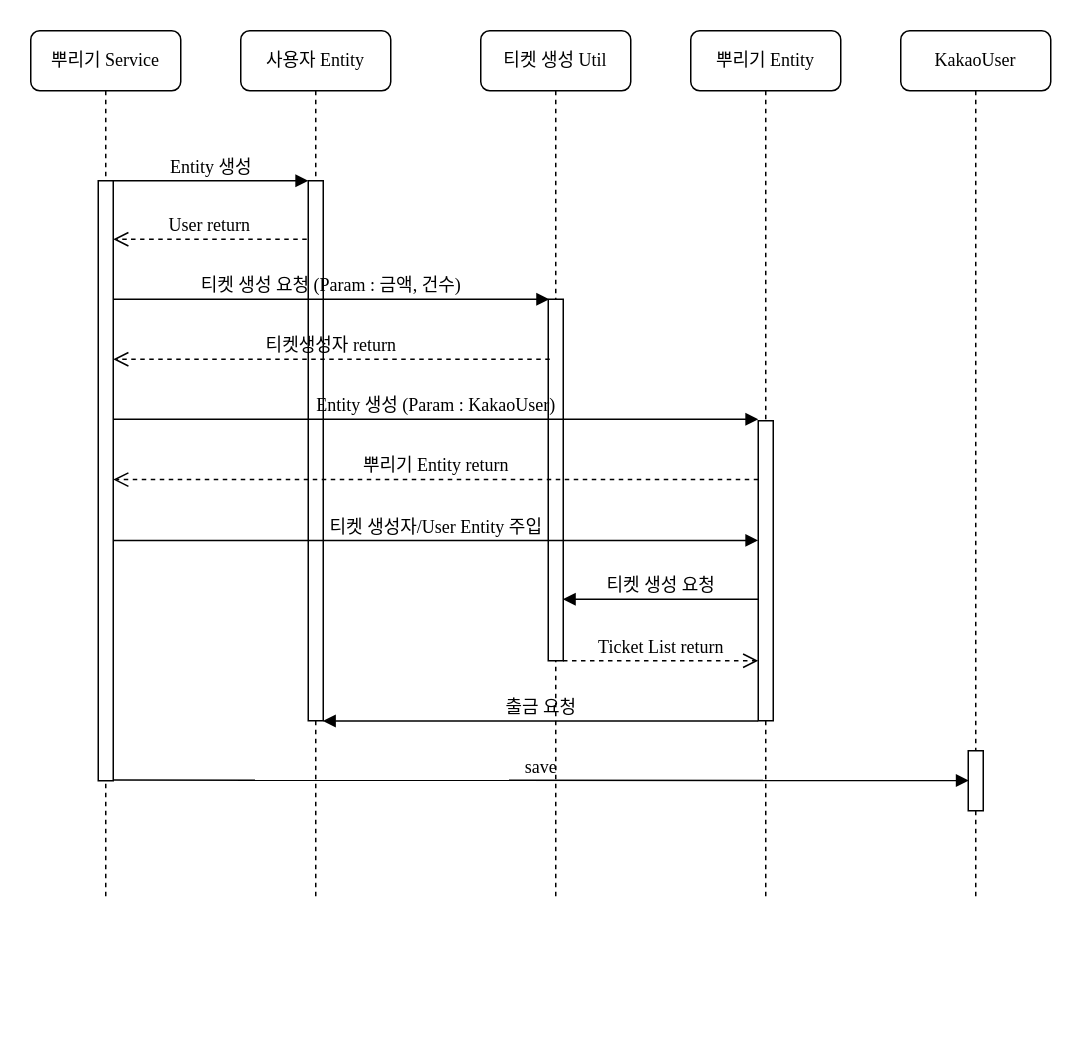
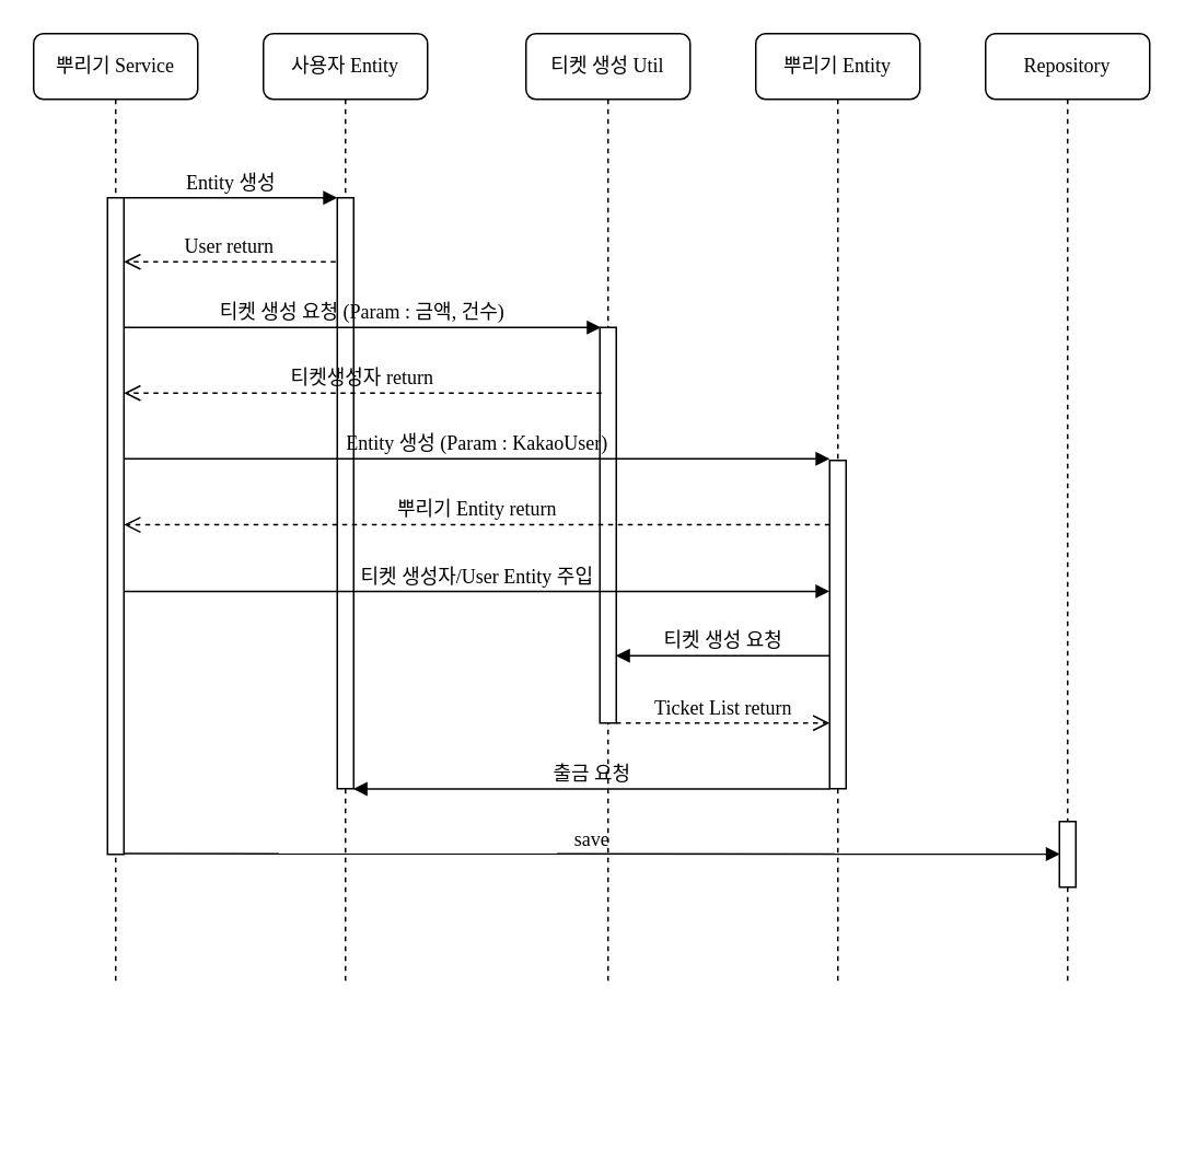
  <mxCell id="0" />
  <mxCell id="1" parent="0" />
  <mxCell id="2" value="사용자 Entity" style="shape=umlLifeline;perimeter=lifelinePerimeter;whiteSpace=wrap;html=1;container=1;collapsible=0;recursiveResize=0;outlineConnect=0;rounded=1;shadow=0;comic=0;labelBackgroundColor=none;strokeWidth=1;fontFamily=Verdana;fontSize=12;align=center;" parent="1" vertex="1"><mxGeometry x="160" y="20" width="100" height="580" as="geometry" /></mxCell>
  <mxCell id="3" value="" style="html=1;points=[];perimeter=orthogonalPerimeter;rounded=0;shadow=0;comic=0;labelBackgroundColor=none;strokeWidth=1;fontFamily=Verdana;fontSize=12;align=center;" parent="2" vertex="1"><mxGeometry x="45" y="100" width="10" height="360" as="geometry" /></mxCell>
  <mxCell id="4" value="티켓 생성 Util" style="shape=umlLifeline;perimeter=lifelinePerimeter;whiteSpace=wrap;html=1;container=1;collapsible=0;recursiveResize=0;outlineConnect=0;rounded=1;shadow=0;comic=0;labelBackgroundColor=none;strokeWidth=1;fontFamily=Verdana;fontSize=12;align=center;" parent="1" vertex="1"><mxGeometry x="320" y="20" width="100" height="580" as="geometry" /></mxCell>
  <mxCell id="5" value="" style="html=1;points=[];perimeter=orthogonalPerimeter;rounded=0;shadow=0;comic=0;labelBackgroundColor=none;strokeWidth=1;fontFamily=Verdana;fontSize=12;align=center;" parent="4" vertex="1"><mxGeometry x="45" y="179" width="10" height="241" as="geometry" /></mxCell>
  <mxCell id="6" value="뿌리기 Entity" style="shape=umlLifeline;perimeter=lifelinePerimeter;whiteSpace=wrap;html=1;container=1;collapsible=0;recursiveResize=0;outlineConnect=0;rounded=1;shadow=0;comic=0;labelBackgroundColor=none;strokeWidth=1;fontFamily=Verdana;fontSize=12;align=center;" parent="1" vertex="1"><mxGeometry x="460" y="20" width="100" height="580" as="geometry" /></mxCell>
- <mxCell id="7" value="KakaoUser" style="shape=umlLifeline;perimeter=lifelinePerimeter;whiteSpace=wrap;html=1;container=1;collapsible=0;recursiveResize=0;outlineConnect=0;rounded=1;shadow=0;comic=0;labelBackgroundColor=none;strokeWidth=1;fontFamily=Verdana;fontSize=12;align=center;" parent="1" vertex="1"><mxGeometry x="600" y="20" width="100" height="580" as="geometry" /></mxCell>
+ <mxCell id="7" value="Repository" style="shape=umlLifeline;perimeter=lifelinePerimeter;whiteSpace=wrap;html=1;container=1;collapsible=0;recursiveResize=0;outlineConnect=0;rounded=1;shadow=0;comic=0;labelBackgroundColor=none;strokeWidth=1;fontFamily=Verdana;fontSize=12;align=center;" parent="1" vertex="1"><mxGeometry x="600" y="20" width="100" height="580" as="geometry" /></mxCell>
  <mxCell id="8" value="" style="html=1;points=[];perimeter=orthogonalPerimeter;rounded=0;shadow=0;comic=0;labelBackgroundColor=none;strokeWidth=1;fontFamily=Verdana;fontSize=12;align=center;" vertex="1" parent="7"><mxGeometry x="45" y="480" width="10" height="40" as="geometry" /></mxCell>
  <mxCell id="9" value="뿌리기 Service" style="shape=umlLifeline;perimeter=lifelinePerimeter;whiteSpace=wrap;html=1;container=1;collapsible=0;recursiveResize=0;outlineConnect=0;rounded=1;shadow=0;comic=0;labelBackgroundColor=none;strokeWidth=1;fontFamily=Verdana;fontSize=12;align=center;" parent="1" vertex="1"><mxGeometry x="20" y="20" width="100" height="580" as="geometry" /></mxCell>
  <mxCell id="10" value="" style="html=1;points=[];perimeter=orthogonalPerimeter;rounded=0;shadow=0;comic=0;labelBackgroundColor=none;strokeWidth=1;fontFamily=Verdana;fontSize=12;align=center;" parent="9" vertex="1"><mxGeometry x="45" y="100" width="10" height="400" as="geometry" /></mxCell>
  <mxCell id="11" value="" style="html=1;points=[];perimeter=orthogonalPerimeter;rounded=0;shadow=0;comic=0;labelBackgroundColor=none;strokeWidth=1;fontFamily=Verdana;fontSize=12;align=center;" parent="1" vertex="1"><mxGeometry x="505" y="280" width="10" height="200" as="geometry" /></mxCell>
  <mxCell id="12" value="Entity 생성 (Param : KakaoUser)" style="html=1;verticalAlign=bottom;endArrow=block;entryX=0;entryY=0;labelBackgroundColor=none;fontFamily=Verdana;fontSize=12;" parent="1" edge="1"><mxGeometry relative="1" as="geometry"><mxPoint x="75" y="279" as="sourcePoint" /><mxPoint x="505" y="279" as="targetPoint" /></mxGeometry></mxCell>
  <mxCell id="13" value="티켓 생성 요청" style="html=1;verticalAlign=bottom;endArrow=block;labelBackgroundColor=none;fontFamily=Verdana;fontSize=12;edgeStyle=elbowEdgeStyle;elbow=vertical;entryX=0.974;entryY=0.88;entryDx=0;entryDy=0;entryPerimeter=0;" parent="1" edge="1"><mxGeometry relative="1" as="geometry"><mxPoint x="505" y="399" as="sourcePoint" /><mxPoint x="374.74" y="399" as="targetPoint" /><Array as="points"><mxPoint x="440.5" y="399" /><mxPoint x="460.5" y="596" /><mxPoint x="390.5" y="596" /></Array></mxGeometry></mxCell>
  <mxCell id="14" value="티켓생성자 return" style="html=1;verticalAlign=bottom;endArrow=open;dashed=1;endSize=8;labelBackgroundColor=none;fontFamily=Verdana;fontSize=12;edgeStyle=elbowEdgeStyle;elbow=vertical;" parent="1" edge="1"><mxGeometry relative="1" as="geometry"><mxPoint x="75" y="239" as="targetPoint" /><Array as="points"><mxPoint x="308" y="239" /></Array><mxPoint x="366" y="239" as="sourcePoint" /></mxGeometry></mxCell>
  <mxCell id="15" value="Entity 생성" style="html=1;verticalAlign=bottom;endArrow=block;entryX=0;entryY=0;labelBackgroundColor=none;fontFamily=Verdana;fontSize=12;edgeStyle=elbowEdgeStyle;elbow=vertical;" parent="1" source="10" target="3" edge="1"><mxGeometry relative="1" as="geometry"><mxPoint x="140" y="130" as="sourcePoint" /></mxGeometry></mxCell>
  <mxCell id="16" value="User return" style="html=1;verticalAlign=bottom;endArrow=open;dashed=1;endSize=8;labelBackgroundColor=none;fontFamily=Verdana;fontSize=12;edgeStyle=elbowEdgeStyle;elbow=vertical;" edge="1" parent="1"><mxGeometry relative="1" as="geometry"><mxPoint x="75" y="159" as="targetPoint" /><Array as="points"><mxPoint x="91" y="159" /><mxPoint x="196" y="159" /></Array><mxPoint x="204" y="159" as="sourcePoint" /></mxGeometry></mxCell>
  <mxCell id="17" value="뿌리기 Entity return" style="html=1;verticalAlign=bottom;endArrow=open;dashed=1;endSize=8;labelBackgroundColor=none;fontFamily=Verdana;fontSize=12;edgeStyle=elbowEdgeStyle;elbow=vertical;" edge="1" parent="1"><mxGeometry relative="1" as="geometry"><mxPoint x="75" y="319.2" as="targetPoint" /><Array as="points"><mxPoint x="311" y="319.2" /></Array><mxPoint x="505" y="319.2" as="sourcePoint" /></mxGeometry></mxCell>
  <mxCell id="18" value="티켓 생성자/User&amp;nbsp;Entity 주입" style="html=1;verticalAlign=bottom;endArrow=block;entryX=0;entryY=0;labelBackgroundColor=none;fontFamily=Verdana;fontSize=12;" edge="1" parent="1"><mxGeometry relative="1" as="geometry"><mxPoint x="75" y="359.76" as="sourcePoint" /><mxPoint x="505" y="359.76" as="targetPoint" /></mxGeometry></mxCell>
  <mxCell id="19" value="Ticket List return" style="html=1;verticalAlign=bottom;endArrow=open;dashed=1;endSize=8;labelBackgroundColor=none;fontFamily=Verdana;fontSize=12;edgeStyle=elbowEdgeStyle;elbow=vertical;entryX=-0.031;entryY=0.784;entryDx=0;entryDy=0;entryPerimeter=0;exitX=0.951;exitY=0.987;exitDx=0;exitDy=0;exitPerimeter=0;" edge="1" parent="1"><mxGeometry relative="1" as="geometry"><mxPoint x="505" y="440.05" as="targetPoint" /><mxPoint x="374.82" y="440" as="sourcePoint" /></mxGeometry></mxCell>
  <mxCell id="20" value="출금 요청" style="html=1;verticalAlign=bottom;endArrow=block;labelBackgroundColor=none;fontFamily=Verdana;fontSize=12;edgeStyle=elbowEdgeStyle;elbow=vertical;entryX=0.978;entryY=0.727;entryDx=0;entryDy=0;entryPerimeter=0;" edge="1" parent="1"><mxGeometry relative="1" as="geometry"><mxPoint x="505" y="480.12" as="sourcePoint" /><mxPoint x="214.78" y="480" as="targetPoint" /><Array as="points"><mxPoint x="440.5" y="480.12" /><mxPoint x="460.5" y="677.12" /><mxPoint x="390.5" y="677.12" /></Array></mxGeometry></mxCell>
  <mxCell id="21" value="티켓 생성 요청 (Param : 금액, 건수)" style="html=1;verticalAlign=bottom;endArrow=block;labelBackgroundColor=none;fontFamily=Verdana;fontSize=12;edgeStyle=elbowEdgeStyle;elbow=vertical;entryX=0.061;entryY=-0.001;entryDx=0;entryDy=0;entryPerimeter=0;" parent="1" source="10" target="5" edge="1"><mxGeometry relative="1" as="geometry"><mxPoint x="76" y="199" as="sourcePoint" /><mxPoint x="364" y="199" as="targetPoint" /><Array as="points"><mxPoint x="342" y="199" /><mxPoint x="160.86" y="84.85" /><mxPoint x="130.86" y="104.85" /></Array></mxGeometry></mxCell>
  <mxCell id="22" value="save" style="html=1;verticalAlign=bottom;endArrow=block;entryX=0.033;entryY=0.496;labelBackgroundColor=none;fontFamily=Verdana;fontSize=12;entryDx=0;entryDy=0;entryPerimeter=0;" edge="1" parent="1" target="8"><mxGeometry relative="1" as="geometry"><mxPoint x="75" y="519.58" as="sourcePoint" /><mxPoint x="505" y="519.58" as="targetPoint" /></mxGeometry></mxCell>
